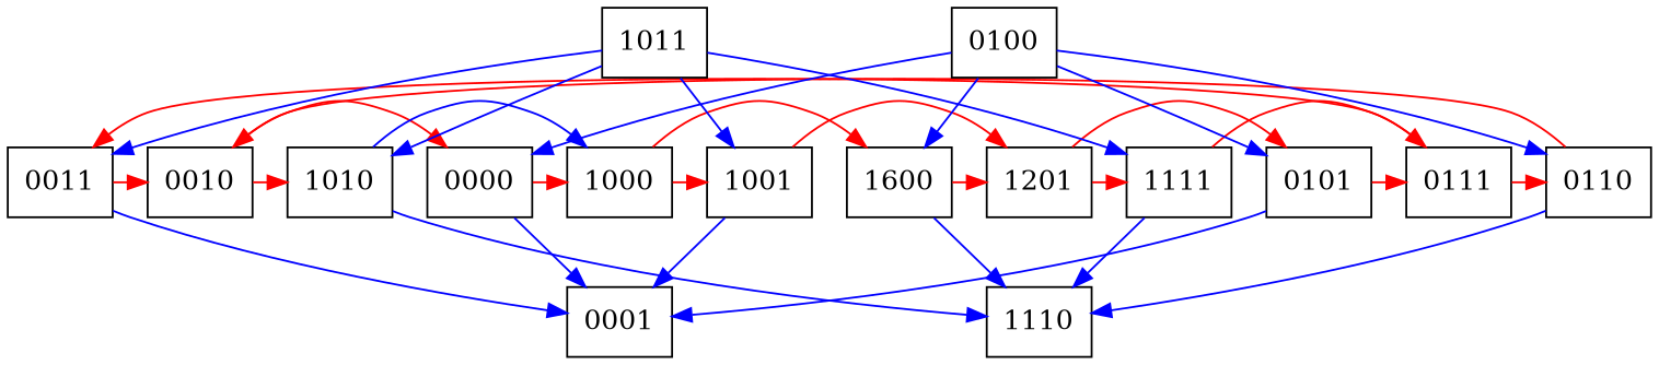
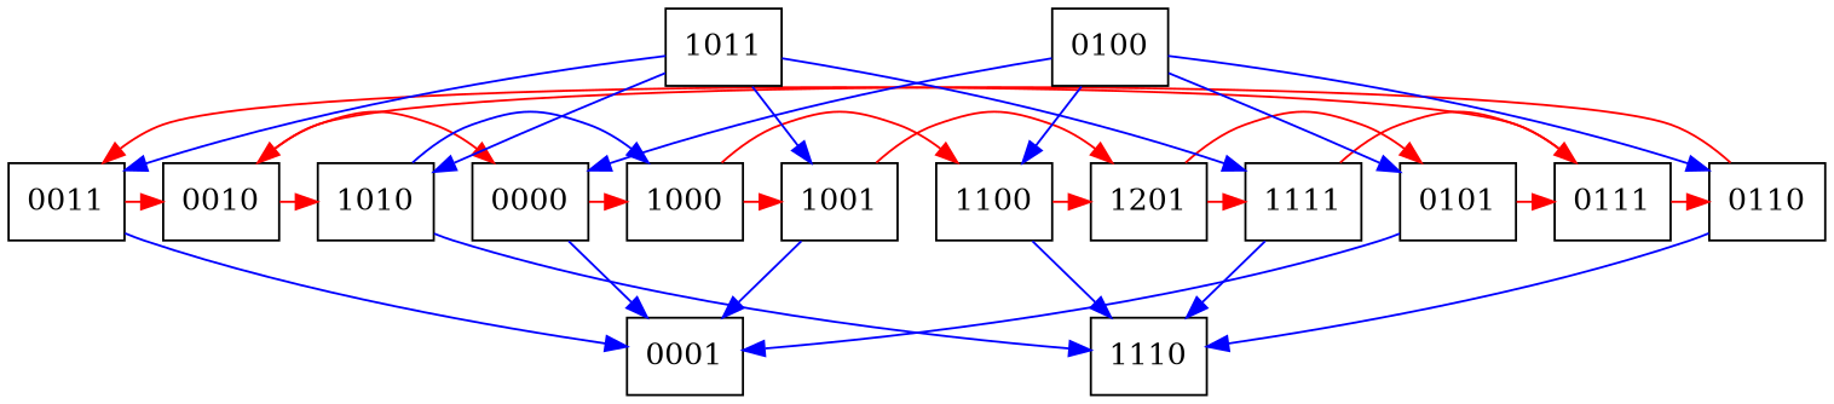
  digraph {
    node [shape=box]
    edge [color=blue]
    0000
    0010
    0011
    0101
    0110
    0111
    1000
    1001
    1010
-   1100 [label=1600]
+   1100
    n11 [label=1201]
    1111
    0100
    1011
    0001
    1110
    subgraph sub_1 {
      rank=same
      0000
      0010
      0011
      0101
      0110
      0111
      1000
      1001
      1010
      1100
      n11
      1111
    }
    subgraph sub_2 {
      rank=same
      0100
      1011
    }
    subgraph sub_3 {
      rank=same
      0001
      1110
    }
    0000 -> 1000 [color=red]
    0000 -> 0001
    0010 -> 0000 [color=red]
    0010 -> 1010 [color=red]
    0011 -> 0010 [color=red]
    0011 -> 0001
    0101 -> 0111 [color=red]
    0101 -> 0001
    0110 -> 0010 [color=red]
    0110 -> 1110
    0111 -> 0011 [color=red]
    0111 -> 0110 [color=red]
    1000 -> 1001 [color=red]
    1000 -> 1100 [color=red]
    1001 -> n11 [color=red]
    1001 -> 0001
    1010 -> 1000
    1010 -> 1110
    1100 -> n11 [color=red]
    1100 -> 1110
    n11 -> 0101 [color=red]
    n11 -> 1111 [color=red]
    1111 -> 0111 [color=red]
    1111 -> 1110
    0100 -> 0000
    0100 -> 0101
    0100 -> 0110
    0100 -> 1100
    1011 -> 0011
    1011 -> 1001
    1011 -> 1010
    1011 -> 1111
  }
